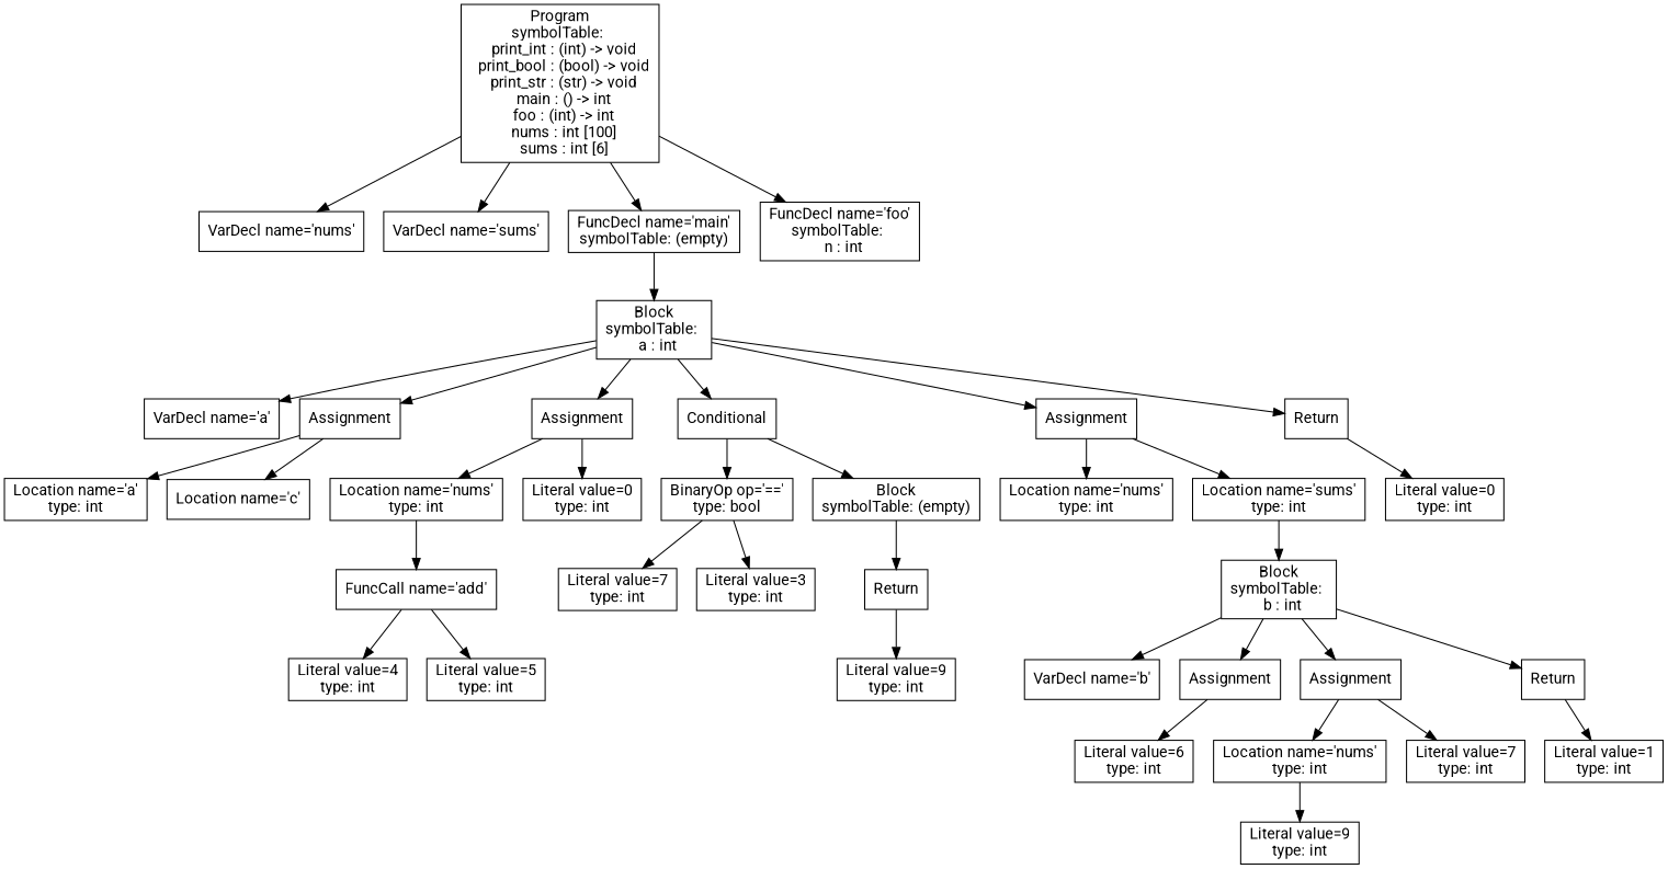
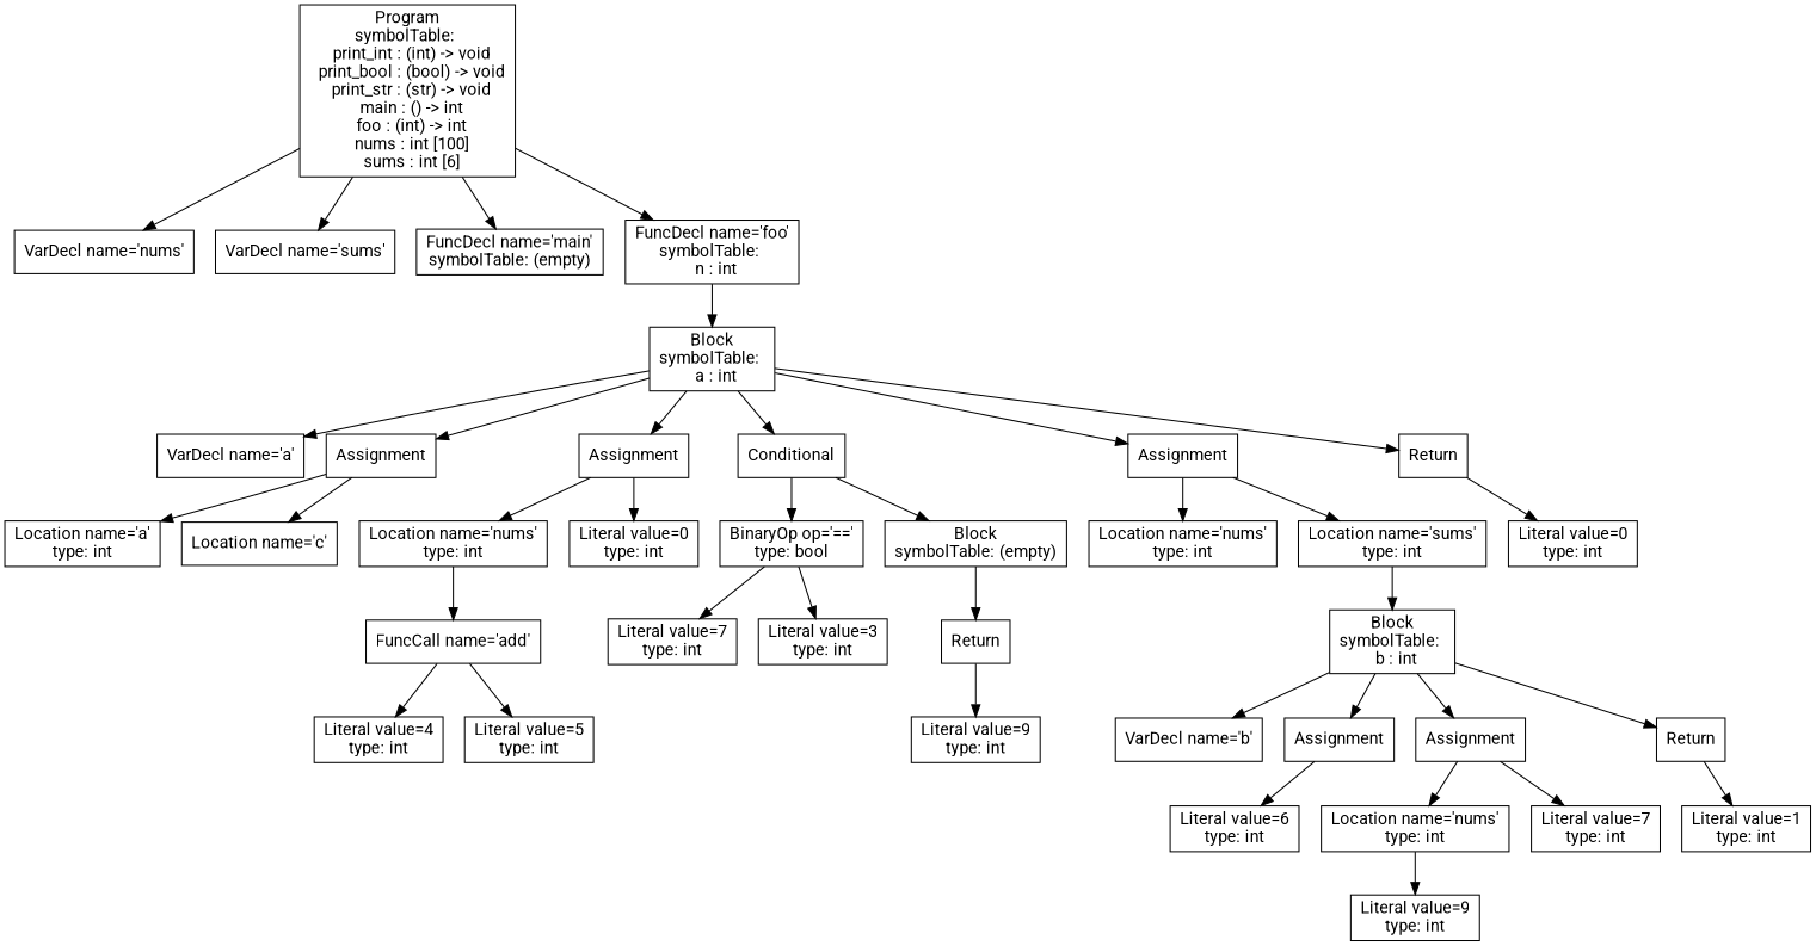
  digraph {
    fontname=Roboto
    node [fontname=Roboto shape=box]
    edge [fontname=Roboto]
    n1 [label="VarDecl name='nums'"]
    n2 [label="VarDecl name='sums'"]
    n3 [label="VarDecl name='a'"]
    n4 [label="Location name='a'\ntype: int"]
    n5 [label="Location name='c'"]
    n6 [label=Assignment]
    n7 [label="Literal value=4\ntype: int"]
    n8 [label="Literal value=5\ntype: int"]
    n9 [label="FuncCall name='add'"]
    n10 [label="Location name='nums'\ntype: int"]
    n11 [label="Literal value=0\ntype: int"]
    n12 [label=Assignment]
    n13 [label="Literal value=7\ntype: int"]
    n14 [label="Literal value=3\ntype: int"]
    n15 [label="BinaryOp op='=='\ntype: bool"]
    n16 [label="Literal value=9\ntype: int"]
    n17 [label=Return]
    n18 [label="Block\nsymbolTable: (empty)"]
    n19 [label=Conditional]
    n20 [label="Location name='nums'\ntype: int"]
    n21 [label="Location name='sums'\ntype: int"]
    n22 [label="Block\nsymbolTable: \n  b : int"]
    n23 [label=Assignment]
    n24 [label="Literal value=0\ntype: int"]
    n25 [label=Return]
    n26 [label="Block\nsymbolTable: \n  a : int"]
    n27 [label="FuncDecl name='main'\nsymbolTable: (empty)"]
    n28 [label="VarDecl name='b'"]
    n29 [label="Literal value=6\ntype: int"]
    n30 [label=Assignment]
    n31 [label="Literal value=9\ntype: int"]
    n32 [label="Location name='nums'\ntype: int"]
    n33 [label="Literal value=7\ntype: int"]
    n34 [label=Assignment]
    n35 [label="Literal value=1\ntype: int"]
    n36 [label=Return]
    n37 [label="FuncDecl name='foo'\nsymbolTable: \n  n : int"]
    n38 [label="Program\nsymbolTable: \n  print_int : (int) -> void\n  print_bool : (bool) -> void\n  print_str : (str) -> void\n  main : () -> int\n  foo : (int) -> int\n  nums : int [100]\n  sums : int [6]"]
    n6 -> n4
    n6 -> n5
    n9 -> n7
    n9 -> n8
    n10 -> n9
    n12 -> n10
    n12 -> n11
    n15 -> n13
    n15 -> n14
    n17 -> n16
    n18 -> n17
    n19 -> n15
    n19 -> n18
    n21 -> n22
    n22 -> n28
    n22 -> n30
    n22 -> n34
    n22 -> n36
    n23 -> n20
    n23 -> n21
    n25 -> n24
    n26 -> n3
    n26 -> n6
    n26 -> n12
    n26 -> n19
    n26 -> n23
    n26 -> n25
-   n27 -> n26
+   n37 -> n26
    n30 -> n29
    n32 -> n31
    n34 -> n32
    n34 -> n33
    n36 -> n35
    n38 -> n1
    n38 -> n2
    n38 -> n27
    n38 -> n37
  }
